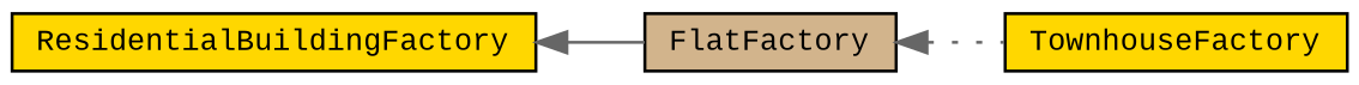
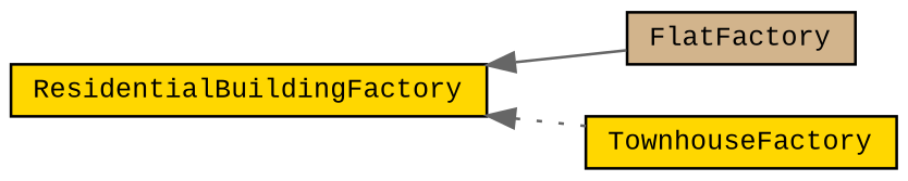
  digraph {
    fontname="Liberation Mono"
    rankdir=LR
    node [color=black fillcolor=gold fontname="Liberation Mono" fontsize=10 shape=record style=filled]
    edge [color=gray40 dir=back fontname="Liberation Mono" fontsize=10 labelfontname=Helvetica labelfontsize=10]
    n1 [height=0.2 label=ResidentialBuildingFactory width=0.4]
    n2 [fillcolor=tan height=0.2 label=FlatFactory width=0.4]
    n3 [height=0.2 label=TownhouseFactory width=0.4]
    n1 -> n2 [style=solid]
-   n2 -> n3 [style=dotted]
+   n1 -> n3 [style=dotted]
  }
